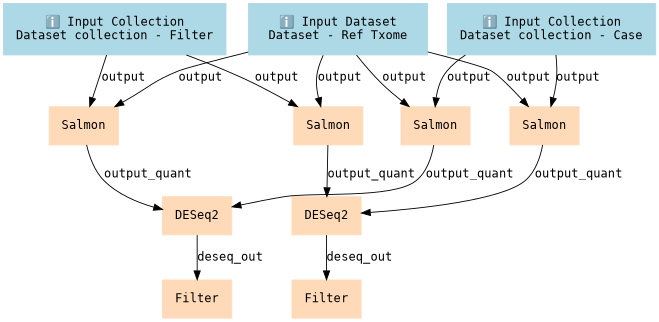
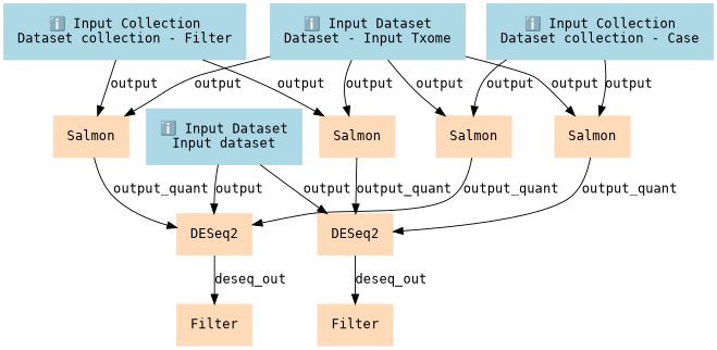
  digraph {
    fontname="DejaVu Sans Mono"
    node [color=peachpuff fontname="DejaVu Sans Mono" margin="0.2,0.2" shape=box style=filled]
    edge [fontname="DejaVu Sans Mono"]
    n1 [color=lightblue label="ℹ️ Input Collection\nDataset collection - Filter"]
    n2 [label=Salmon]
    n3 [label=Salmon]
    n4 [label=DESeq2]
    n5 [label=DESeq2]
-   n6 [color=lightblue label="ℹ️ Input Dataset\nDataset - Ref Txome"]
+   n6 [color=lightblue label="ℹ️ Input Dataset\nDataset - Input Txome"]
    n7 [label=Salmon]
    n8 [label=Salmon]
    n9 [color=lightblue label="ℹ️ Input Collection\nDataset collection - Case"]
+   n10 [color=lightblue label="ℹ️ Input Dataset\nInput dataset"]
    n11 [label=Filter]
    n12 [label=Filter]
    n1 -> n2 [label=output]
    n1 -> n3 [label=output]
    n2 -> n4 [label=output_quant]
    n3 -> n5 [label=output_quant]
    n4 -> n11 [label=deseq_out]
    n5 -> n12 [label=deseq_out]
    n6 -> n2 [label=output]
    n6 -> n3 [label=output]
    n6 -> n7 [label=output]
    n6 -> n8 [label=output]
    n7 -> n4 [label=output_quant]
    n8 -> n5 [label=output_quant]
    n9 -> n7 [label=output]
    n9 -> n8 [label=output]
+   n10 -> n4 [label=output]
+   n10 -> n5 [label=output]
  }
